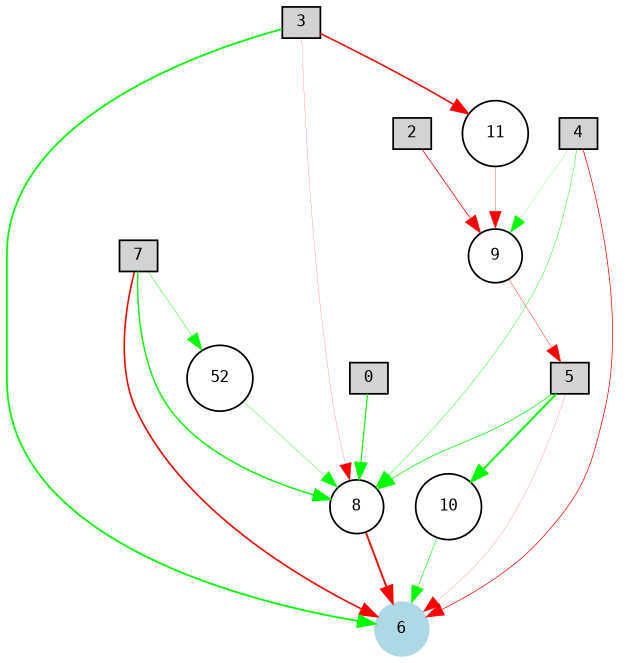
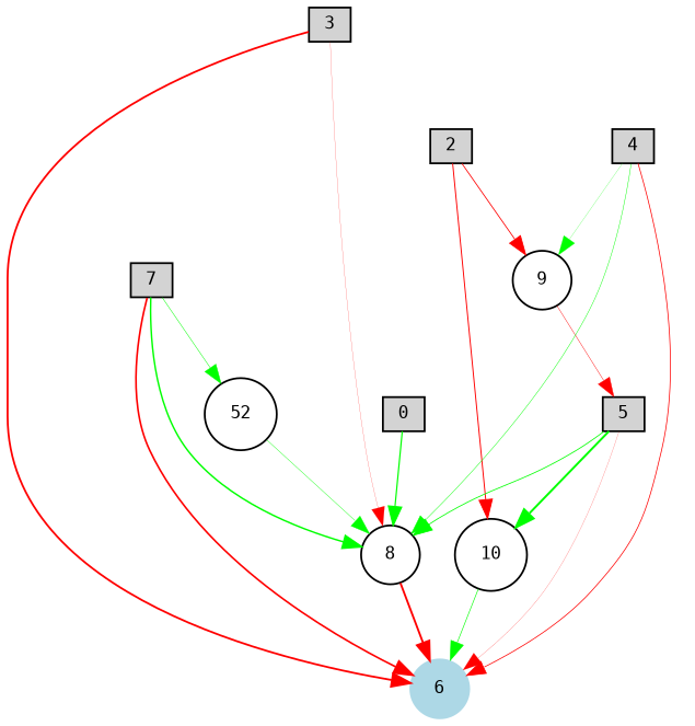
  digraph {
    fontname="DejaVu Sans Mono"
    node [fontname="DejaVu Sans Mono" fontsize=9 shape=box style=filled]
    edge [color=green fontname="DejaVu Sans Mono" style=solid]
    0 [height=0.2 width=0.2]
    8 [height=0.2 shape=circle width=0.2 style=""]
    6 [color=lightblue height=0.2 shape=circle width=0.2]
    n4 [height=0.2 label=7 width=0.2]
    n5 [height=0.2 label=52 shape=circle width=0.2 style=""]
    2 [height=0.2 width=0.2]
    10 [height=0.2 shape=circle width=0.2 style=""]
    9 [height=0.2 shape=circle width=0.2 style=""]
    5 [height=0.2 width=0.2]
    3 [height=0.2 width=0.2]
-   11 [height=0.2 shape=circle width=0.2 style=""]
    4 [height=0.2 width=0.2]
    0 -> 8 [penwidth=0.675013541927]
    8 -> 6 [color=red penwidth=1.04926084947]
    n4 -> 8 [penwidth=0.820212865783]
    n4 -> 6 [color=red penwidth=0.920977682686]
    n4 -> n5 [penwidth=0.270460170766]
    n5 -> 8 [penwidth=0.220915704213]
+   2 -> 10 [color=red penwidth=0.538969277876]
    2 -> 9 [color=red penwidth=0.459237041647]
    10 -> 6 [penwidth=0.344086376822]
    9 -> 5 [color=red penwidth=0.234851502905]
    5 -> 8 [penwidth=0.438267523654]
    5 -> 6 [color=red penwidth=0.102260877668]
    5 -> 10 [penwidth=1.1]
    3 -> 8 [color=red penwidth=0.104028110346]
-   3 -> 6 [penwidth=1.01471841512]
-   3 -> 11 [color=red penwidth=0.873056754317]
-   11 -> 9 [color=red penwidth=0.165003001039]
+   3 -> 6 [color=red penwidth=1.01471841512]
    4 -> 8 [penwidth=0.250861538244]
    4 -> 6 [color=red penwidth=0.414949001389]
    4 -> 9 [penwidth=0.115423882877]
  }
